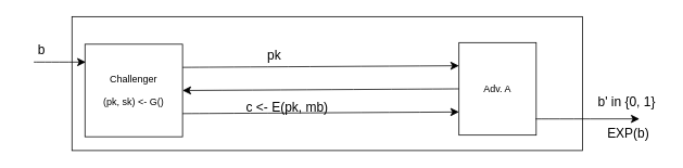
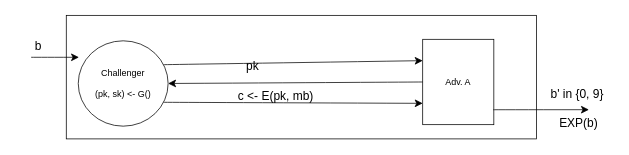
  <mxCell id="0" />
  <mxCell id="1" parent="0" />
  <mxCell id="2" value="" style="rounded=0;whiteSpace=wrap;html=1;" vertex="1" parent="1"><mxGeometry x="87" y="20" width="628" height="165" as="geometry" /></mxCell>
- <mxCell id="3" value="&lt;div&gt;Challenger&lt;/div&gt;&lt;div&gt;&lt;br&gt;&lt;/div&gt;&lt;div&gt;(pk, sk) &amp;lt;- G()&lt;br&gt;&lt;/div&gt;" style="rounded=0;whiteSpace=wrap;html=1;" vertex="1" parent="1"><mxGeometry x="103" y="54" width="120" height="114" as="geometry" /></mxCell>
+ <mxCell id="3" value="&lt;div&gt;Challenger&lt;/div&gt;&lt;div&gt;&lt;br&gt;&lt;/div&gt;&lt;div&gt;(pk, sk) &amp;lt;- G()&lt;br&gt;&lt;/div&gt;" style="ellipse;whiteSpace=wrap;html=1;" vertex="1" parent="1"><mxGeometry x="103" y="54" width="120" height="114" as="geometry" /></mxCell>
  <mxCell id="4" value="Adv. A" style="rounded=0;whiteSpace=wrap;html=1;" vertex="1" parent="1"><mxGeometry x="563" y="52" width="95" height="114" as="geometry" /></mxCell>
  <mxCell id="5" value="" style="endArrow=classic;html=1;rounded=0;fontSize=12;startSize=8;endSize=8;curved=1;exitX=1;exitY=0.25;exitDx=0;exitDy=0;entryX=0;entryY=0.25;entryDx=0;entryDy=0;" edge="1" parent="1" source="3" target="4"><mxGeometry width="50" height="50" relative="1" as="geometry"><mxPoint x="311" y="204" as="sourcePoint" /><mxPoint x="361" y="154" as="targetPoint" /></mxGeometry></mxCell>
- <mxCell id="6" value="pk" style="text;html=1;align=center;verticalAlign=middle;whiteSpace=wrap;rounded=0;fontSize=16;" vertex="1" parent="1"><mxGeometry x="306" y="52" width="60" height="30" as="geometry" /></mxCell>
+ <mxCell id="6" value="pk" style="text;html=1;align=center;verticalAlign=middle;whiteSpace=wrap;rounded=0;fontSize=16;" vertex="1" parent="1"><mxGeometry x="306" y="72" width="60" height="30" as="geometry" /></mxCell>
  <mxCell id="7" value="" style="endArrow=classic;html=1;rounded=0;fontSize=12;startSize=8;endSize=8;curved=1;exitX=0;exitY=0.5;exitDx=0;exitDy=0;entryX=1;entryY=0.5;entryDx=0;entryDy=0;" edge="1" parent="1" source="4" target="3"><mxGeometry width="50" height="50" relative="1" as="geometry"><mxPoint x="311" y="204" as="sourcePoint" /><mxPoint x="361" y="154" as="targetPoint" /></mxGeometry></mxCell>
  <mxCell id="8" value="" style="endArrow=classic;html=1;rounded=0;fontSize=12;startSize=8;endSize=8;curved=1;exitX=1;exitY=0.75;exitDx=0;exitDy=0;entryX=0;entryY=0.75;entryDx=0;entryDy=0;" edge="1" parent="1" source="3" target="4"><mxGeometry width="50" height="50" relative="1" as="geometry"><mxPoint x="311" y="204" as="sourcePoint" /><mxPoint x="361" y="154" as="targetPoint" /></mxGeometry></mxCell>
- <mxCell id="9" value="c &amp;lt;- E(pk, mb)" style="text;html=1;align=center;verticalAlign=middle;whiteSpace=wrap;rounded=0;fontSize=16;" vertex="1" parent="1"><mxGeometry x="291" y="117" width="122" height="30" as="geometry" /></mxCell>
+ <mxCell id="9" value="c &amp;lt;- E(pk, mb)" style="text;html=1;align=center;verticalAlign=middle;whiteSpace=wrap;rounded=0;fontSize=16;" vertex="1" parent="1"><mxGeometry x="306" y="112" width="122" height="30" as="geometry" /></mxCell>
  <mxCell id="10" value="" style="endArrow=classic;html=1;rounded=0;fontSize=12;startSize=8;endSize=8;curved=1;entryX=0.008;entryY=0.193;entryDx=0;entryDy=0;entryPerimeter=0;" edge="1" parent="1" target="3"><mxGeometry width="50" height="50" relative="1" as="geometry"><mxPoint x="40" y="76" as="sourcePoint" /><mxPoint x="347" y="154" as="targetPoint" /></mxGeometry></mxCell>
  <mxCell id="11" value="b" style="text;html=1;align=center;verticalAlign=middle;whiteSpace=wrap;rounded=0;fontSize=16;" vertex="1" parent="1"><mxGeometry x="20" y="46" width="60" height="30" as="geometry" /></mxCell>
  <mxCell id="12" value="" style="endArrow=classic;html=1;rounded=0;fontSize=12;startSize=8;endSize=8;curved=1;exitX=0.992;exitY=0.825;exitDx=0;exitDy=0;exitPerimeter=0;" edge="1" parent="1" source="4"><mxGeometry width="50" height="50" relative="1" as="geometry"><mxPoint x="683" y="204" as="sourcePoint" /><mxPoint x="785" y="146" as="targetPoint" /></mxGeometry></mxCell>
- <mxCell id="13" value="b' in {0, 1}" style="text;html=1;align=center;verticalAlign=middle;whiteSpace=wrap;rounded=0;fontSize=16;" vertex="1" parent="1"><mxGeometry x="725" y="110" width="89" height="30" as="geometry" /></mxCell>
+ <mxCell id="13" value="b' in {0, 9}" style="text;html=1;align=center;verticalAlign=middle;whiteSpace=wrap;rounded=0;fontSize=16;" vertex="1" parent="1"><mxGeometry x="725" y="110" width="89" height="30" as="geometry" /></mxCell>
  <mxCell id="14" value="EXP(b)" style="text;html=1;align=center;verticalAlign=middle;whiteSpace=wrap;rounded=0;fontSize=16;" vertex="1" parent="1"><mxGeometry x="727" y="149" width="89" height="30" as="geometry" /></mxCell>
